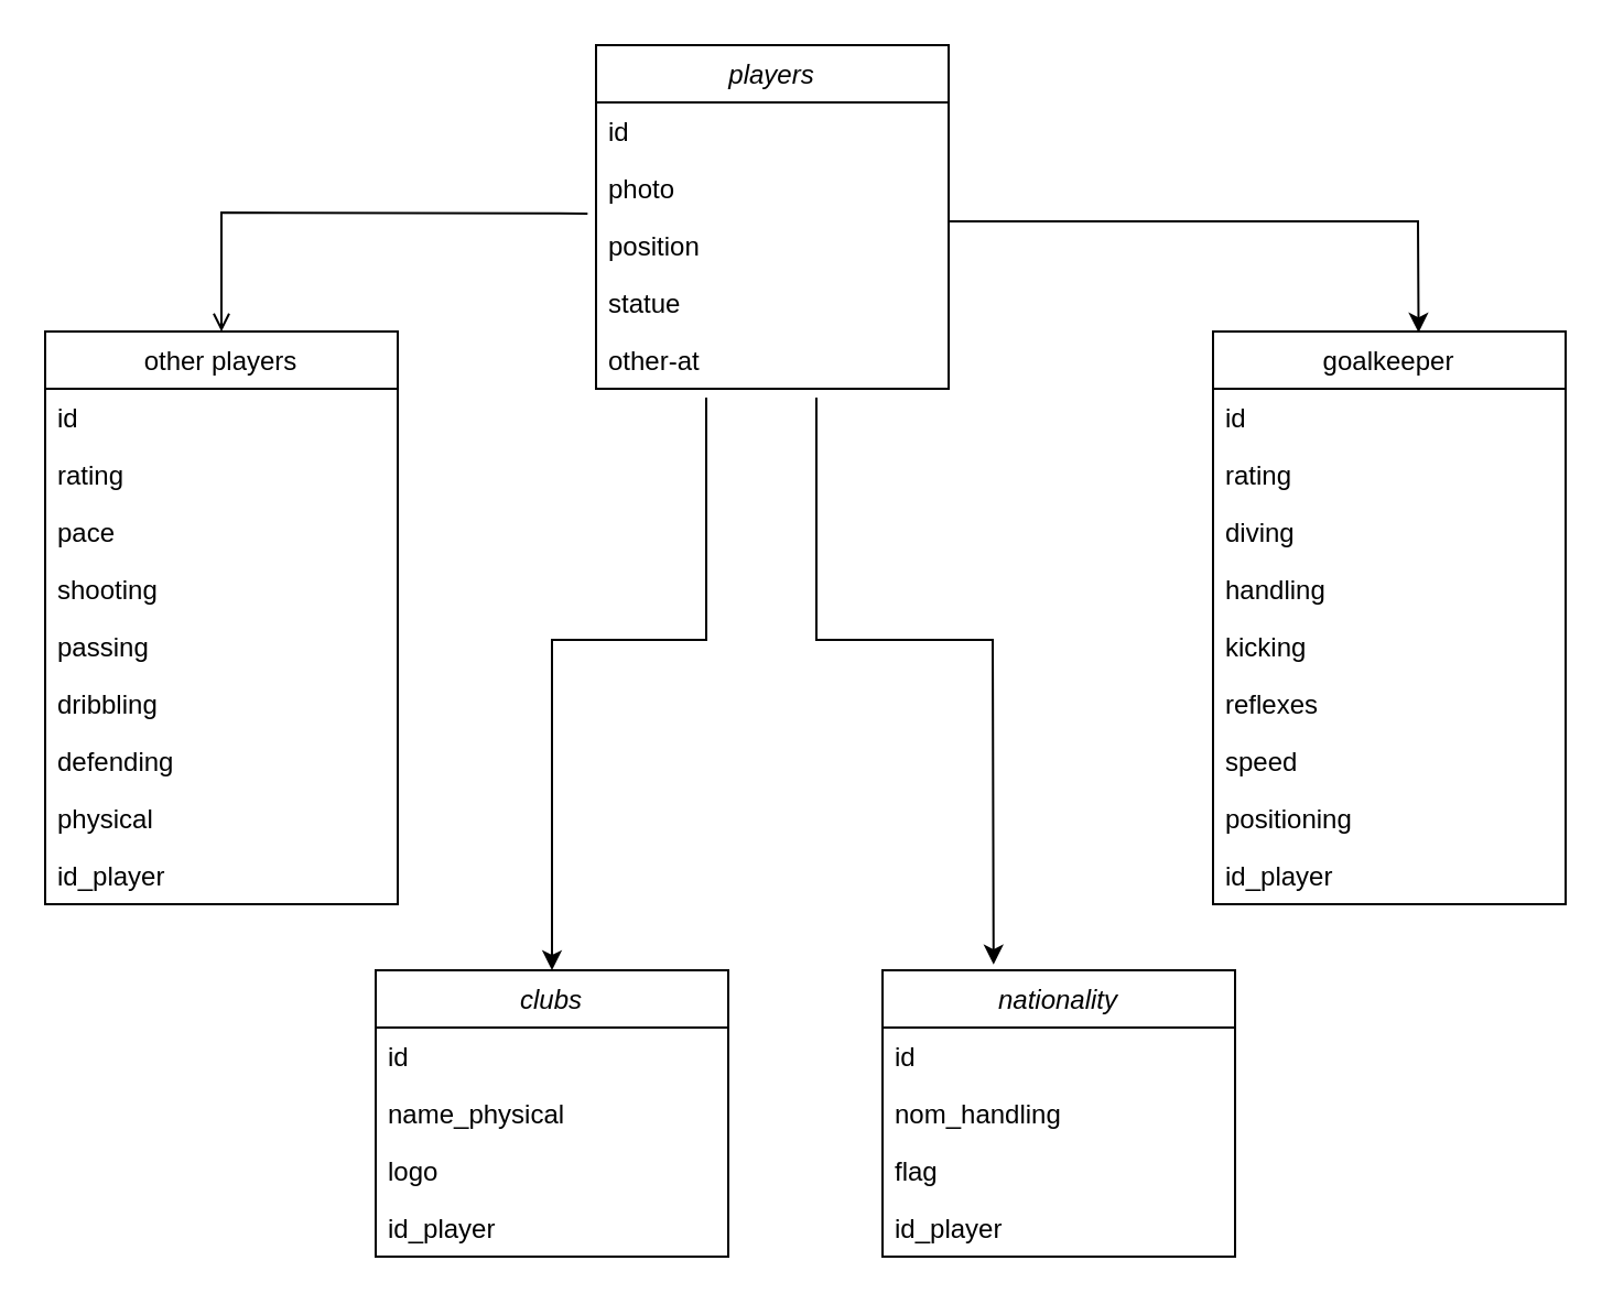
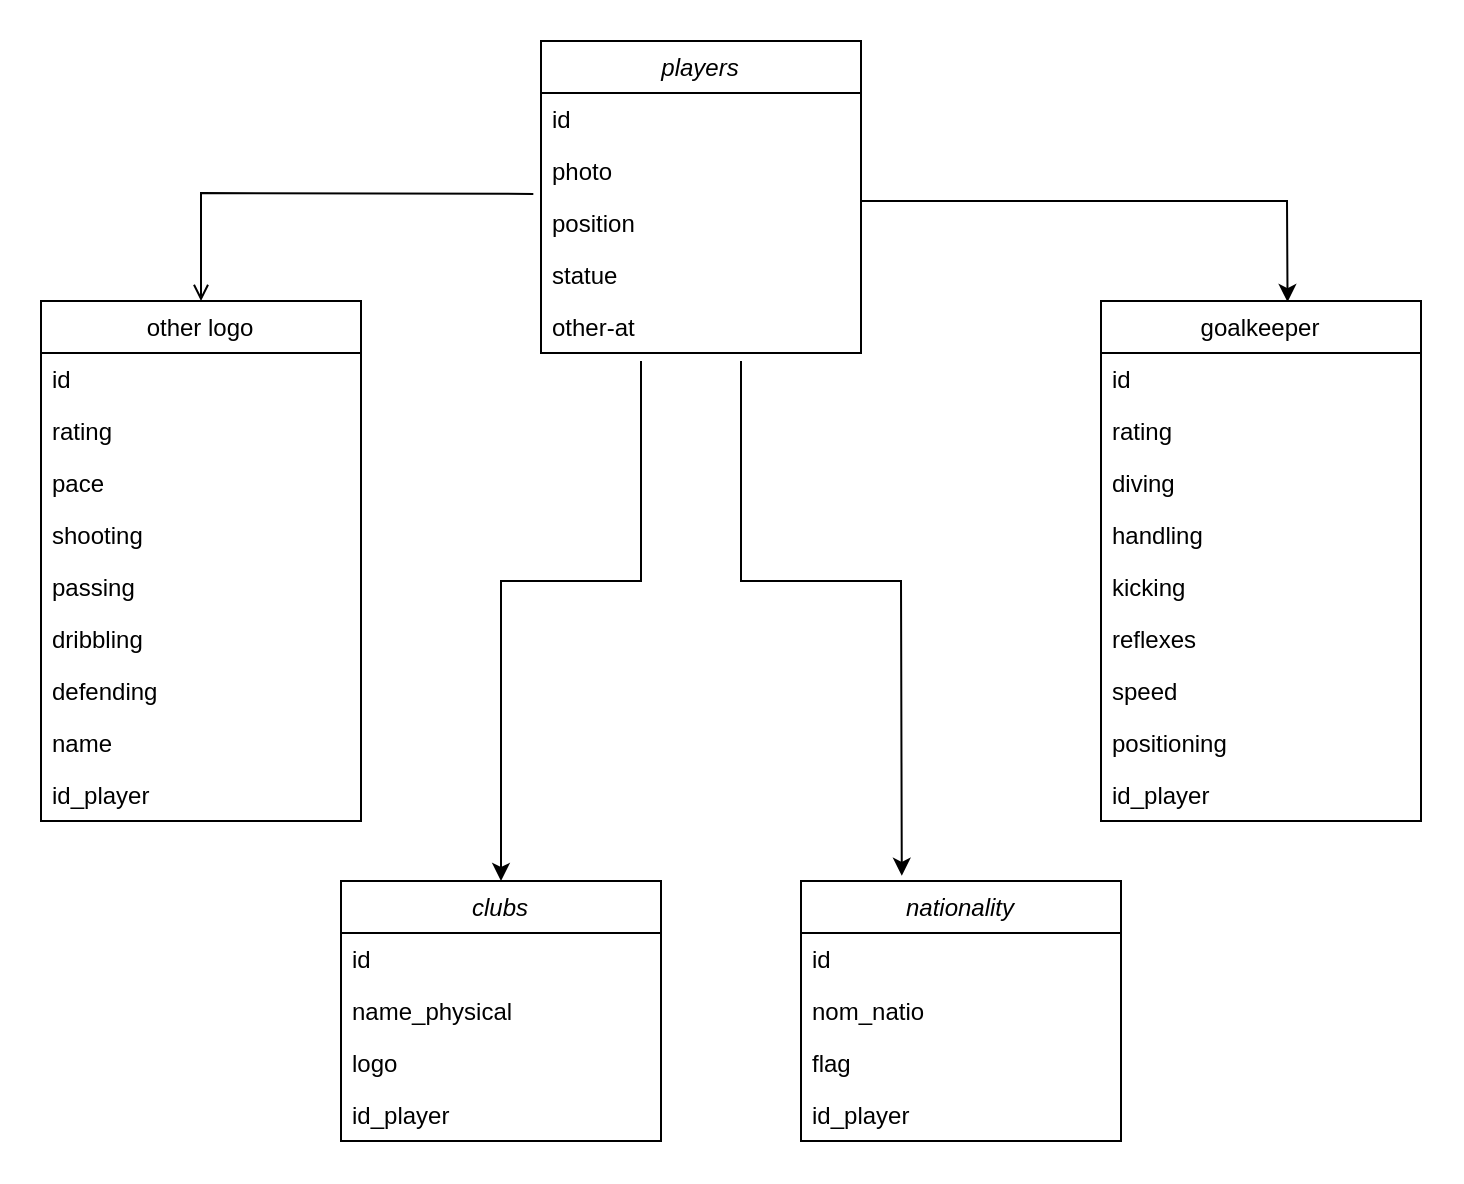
  <mxCell id="0" />
  <mxCell id="1" parent="0" />
  <mxCell id="2" value="players" style="swimlane;fontStyle=2;align=center;verticalAlign=top;childLayout=stackLayout;horizontal=1;startSize=26;horizontalStack=0;resizeParent=1;resizeLast=0;collapsible=1;marginBottom=0;rounded=0;shadow=0;strokeWidth=1;" parent="1" vertex="1"><mxGeometry x="270" y="20" width="160" height="156" as="geometry"><mxRectangle x="230" y="140" width="160" height="26" as="alternateBounds" /></mxGeometry></mxCell>
  <mxCell id="3" value="id" style="text;align=left;verticalAlign=top;spacingLeft=4;spacingRight=4;overflow=hidden;rotatable=0;points=[[0,0.5],[1,0.5]];portConstraint=eastwest;" parent="2" vertex="1"><mxGeometry y="26" width="160" height="26" as="geometry" /></mxCell>
  <mxCell id="4" value="photo" style="text;align=left;verticalAlign=top;spacingLeft=4;spacingRight=4;overflow=hidden;rotatable=0;points=[[0,0.5],[1,0.5]];portConstraint=eastwest;rounded=0;shadow=0;html=0;" parent="2" vertex="1"><mxGeometry y="52" width="160" height="26" as="geometry" /></mxCell>
  <mxCell id="5" value="position" style="text;align=left;verticalAlign=top;spacingLeft=4;spacingRight=4;overflow=hidden;rotatable=0;points=[[0,0.5],[1,0.5]];portConstraint=eastwest;rounded=0;shadow=0;html=0;" vertex="1" parent="2"><mxGeometry y="78" width="160" height="26" as="geometry" /></mxCell>
  <mxCell id="6" value="statue" style="text;align=left;verticalAlign=top;spacingLeft=4;spacingRight=4;overflow=hidden;rotatable=0;points=[[0,0.5],[1,0.5]];portConstraint=eastwest;rounded=0;shadow=0;html=0;" parent="2" vertex="1"><mxGeometry y="104" width="160" height="26" as="geometry" /></mxCell>
  <mxCell id="7" value="other-at" style="text;align=left;verticalAlign=top;spacingLeft=4;spacingRight=4;overflow=hidden;rotatable=0;points=[[0,0.5],[1,0.5]];portConstraint=eastwest;rounded=0;shadow=0;html=0;" vertex="1" parent="2"><mxGeometry y="130" width="160" height="26" as="geometry" /></mxCell>
- <mxCell id="8" value="other players" style="swimlane;fontStyle=0;align=center;verticalAlign=top;childLayout=stackLayout;horizontal=1;startSize=26;horizontalStack=0;resizeParent=1;resizeLast=0;collapsible=1;marginBottom=0;rounded=0;shadow=0;strokeWidth=1;" vertex="1" parent="1"><mxGeometry x="20" y="150" width="160" height="260" as="geometry"><mxRectangle x="550" y="140" width="160" height="26" as="alternateBounds" /></mxGeometry></mxCell>
+ <mxCell id="8" value="other logo" style="swimlane;fontStyle=0;align=center;verticalAlign=top;childLayout=stackLayout;horizontal=1;startSize=26;horizontalStack=0;resizeParent=1;resizeLast=0;collapsible=1;marginBottom=0;rounded=0;shadow=0;strokeWidth=1;" vertex="1" parent="1"><mxGeometry x="20" y="150" width="160" height="260" as="geometry"><mxRectangle x="550" y="140" width="160" height="26" as="alternateBounds" /></mxGeometry></mxCell>
  <mxCell id="9" value="id" style="text;align=left;verticalAlign=top;spacingLeft=4;spacingRight=4;overflow=hidden;rotatable=0;points=[[0,0.5],[1,0.5]];portConstraint=eastwest;" vertex="1" parent="8"><mxGeometry y="26" width="160" height="26" as="geometry" /></mxCell>
  <mxCell id="10" value="rating" style="text;align=left;verticalAlign=top;spacingLeft=4;spacingRight=4;overflow=hidden;rotatable=0;points=[[0,0.5],[1,0.5]];portConstraint=eastwest;rounded=0;shadow=0;html=0;" vertex="1" parent="8"><mxGeometry y="52" width="160" height="26" as="geometry" /></mxCell>
  <mxCell id="11" value="pace" style="text;align=left;verticalAlign=top;spacingLeft=4;spacingRight=4;overflow=hidden;rotatable=0;points=[[0,0.5],[1,0.5]];portConstraint=eastwest;rounded=0;shadow=0;html=0;" vertex="1" parent="8"><mxGeometry y="78" width="160" height="26" as="geometry" /></mxCell>
  <mxCell id="12" value="shooting" style="text;align=left;verticalAlign=top;spacingLeft=4;spacingRight=4;overflow=hidden;rotatable=0;points=[[0,0.5],[1,0.5]];portConstraint=eastwest;rounded=0;shadow=0;html=0;" vertex="1" parent="8"><mxGeometry y="104" width="160" height="26" as="geometry" /></mxCell>
  <mxCell id="13" value="passing" style="text;align=left;verticalAlign=top;spacingLeft=4;spacingRight=4;overflow=hidden;rotatable=0;points=[[0,0.5],[1,0.5]];portConstraint=eastwest;rounded=0;shadow=0;html=0;" vertex="1" parent="8"><mxGeometry y="130" width="160" height="26" as="geometry" /></mxCell>
  <mxCell id="14" value="dribbling" style="text;align=left;verticalAlign=top;spacingLeft=4;spacingRight=4;overflow=hidden;rotatable=0;points=[[0,0.5],[1,0.5]];portConstraint=eastwest;rounded=0;shadow=0;html=0;" vertex="1" parent="8"><mxGeometry y="156" width="160" height="26" as="geometry" /></mxCell>
  <mxCell id="15" value="defending" style="text;align=left;verticalAlign=top;spacingLeft=4;spacingRight=4;overflow=hidden;rotatable=0;points=[[0,0.5],[1,0.5]];portConstraint=eastwest;rounded=0;shadow=0;html=0;" vertex="1" parent="8"><mxGeometry y="182" width="160" height="26" as="geometry" /></mxCell>
- <mxCell id="16" value="physical" style="text;align=left;verticalAlign=top;spacingLeft=4;spacingRight=4;overflow=hidden;rotatable=0;points=[[0,0.5],[1,0.5]];portConstraint=eastwest;rounded=0;shadow=0;html=0;" vertex="1" parent="8"><mxGeometry y="208" width="160" height="26" as="geometry" /></mxCell>
+ <mxCell id="16" value="name" style="text;align=left;verticalAlign=top;spacingLeft=4;spacingRight=4;overflow=hidden;rotatable=0;points=[[0,0.5],[1,0.5]];portConstraint=eastwest;rounded=0;shadow=0;html=0;" vertex="1" parent="8"><mxGeometry y="208" width="160" height="26" as="geometry" /></mxCell>
  <mxCell id="17" value="id_player" style="text;align=left;verticalAlign=top;spacingLeft=4;spacingRight=4;overflow=hidden;rotatable=0;points=[[0,0.5],[1,0.5]];portConstraint=eastwest;rounded=0;shadow=0;html=0;" vertex="1" parent="8"><mxGeometry y="234" width="160" height="26" as="geometry" /></mxCell>
  <mxCell id="18" value="nationality" style="swimlane;fontStyle=2;align=center;verticalAlign=top;childLayout=stackLayout;horizontal=1;startSize=26;horizontalStack=0;resizeParent=1;resizeLast=0;collapsible=1;marginBottom=0;rounded=0;shadow=0;strokeWidth=1;" vertex="1" parent="1"><mxGeometry x="400" y="440" width="160" height="130" as="geometry"><mxRectangle x="230" y="140" width="160" height="26" as="alternateBounds" /></mxGeometry></mxCell>
  <mxCell id="19" value="id" style="text;align=left;verticalAlign=top;spacingLeft=4;spacingRight=4;overflow=hidden;rotatable=0;points=[[0,0.5],[1,0.5]];portConstraint=eastwest;" vertex="1" parent="18"><mxGeometry y="26" width="160" height="26" as="geometry" /></mxCell>
- <mxCell id="20" value="nom_handling" style="text;align=left;verticalAlign=top;spacingLeft=4;spacingRight=4;overflow=hidden;rotatable=0;points=[[0,0.5],[1,0.5]];portConstraint=eastwest;rounded=0;shadow=0;html=0;" vertex="1" parent="18"><mxGeometry y="52" width="160" height="26" as="geometry" /></mxCell>
+ <mxCell id="20" value="nom_natio" style="text;align=left;verticalAlign=top;spacingLeft=4;spacingRight=4;overflow=hidden;rotatable=0;points=[[0,0.5],[1,0.5]];portConstraint=eastwest;rounded=0;shadow=0;html=0;" vertex="1" parent="18"><mxGeometry y="52" width="160" height="26" as="geometry" /></mxCell>
  <mxCell id="21" value="flag" style="text;align=left;verticalAlign=top;spacingLeft=4;spacingRight=4;overflow=hidden;rotatable=0;points=[[0,0.5],[1,0.5]];portConstraint=eastwest;rounded=0;shadow=0;html=0;" vertex="1" parent="18"><mxGeometry y="78" width="160" height="26" as="geometry" /></mxCell>
  <mxCell id="22" value="id_player" style="text;align=left;verticalAlign=top;spacingLeft=4;spacingRight=4;overflow=hidden;rotatable=0;points=[[0,0.5],[1,0.5]];portConstraint=eastwest;rounded=0;shadow=0;html=0;" vertex="1" parent="18"><mxGeometry y="104" width="160" height="26" as="geometry" /></mxCell>
  <mxCell id="23" value="clubs" style="swimlane;fontStyle=2;align=center;verticalAlign=top;childLayout=stackLayout;horizontal=1;startSize=26;horizontalStack=0;resizeParent=1;resizeLast=0;collapsible=1;marginBottom=0;rounded=0;shadow=0;strokeWidth=1;" vertex="1" parent="1"><mxGeometry x="170" y="440" width="160" height="130" as="geometry"><mxRectangle x="230" y="140" width="160" height="26" as="alternateBounds" /></mxGeometry></mxCell>
  <mxCell id="24" value="id" style="text;align=left;verticalAlign=top;spacingLeft=4;spacingRight=4;overflow=hidden;rotatable=0;points=[[0,0.5],[1,0.5]];portConstraint=eastwest;" vertex="1" parent="23"><mxGeometry y="26" width="160" height="26" as="geometry" /></mxCell>
  <mxCell id="25" value="name_physical" style="text;align=left;verticalAlign=top;spacingLeft=4;spacingRight=4;overflow=hidden;rotatable=0;points=[[0,0.5],[1,0.5]];portConstraint=eastwest;rounded=0;shadow=0;html=0;" vertex="1" parent="23"><mxGeometry y="52" width="160" height="26" as="geometry" /></mxCell>
  <mxCell id="26" value="logo" style="text;align=left;verticalAlign=top;spacingLeft=4;spacingRight=4;overflow=hidden;rotatable=0;points=[[0,0.5],[1,0.5]];portConstraint=eastwest;rounded=0;shadow=0;html=0;" vertex="1" parent="23"><mxGeometry y="78" width="160" height="26" as="geometry" /></mxCell>
  <mxCell id="27" value="id_player" style="text;align=left;verticalAlign=top;spacingLeft=4;spacingRight=4;overflow=hidden;rotatable=0;points=[[0,0.5],[1,0.5]];portConstraint=eastwest;rounded=0;shadow=0;html=0;" vertex="1" parent="23"><mxGeometry y="104" width="160" height="26" as="geometry" /></mxCell>
  <mxCell id="28" value="goalkeeper" style="swimlane;fontStyle=0;align=center;verticalAlign=top;childLayout=stackLayout;horizontal=1;startSize=26;horizontalStack=0;resizeParent=1;resizeLast=0;collapsible=1;marginBottom=0;rounded=0;shadow=0;strokeWidth=1;" vertex="1" parent="1"><mxGeometry x="550" y="150" width="160" height="260" as="geometry"><mxRectangle x="550" y="140" width="160" height="26" as="alternateBounds" /></mxGeometry></mxCell>
  <mxCell id="29" value="id" style="text;align=left;verticalAlign=top;spacingLeft=4;spacingRight=4;overflow=hidden;rotatable=0;points=[[0,0.5],[1,0.5]];portConstraint=eastwest;" vertex="1" parent="28"><mxGeometry y="26" width="160" height="26" as="geometry" /></mxCell>
  <mxCell id="30" value="rating" style="text;align=left;verticalAlign=top;spacingLeft=4;spacingRight=4;overflow=hidden;rotatable=0;points=[[0,0.5],[1,0.5]];portConstraint=eastwest;rounded=0;shadow=0;html=0;" vertex="1" parent="28"><mxGeometry y="52" width="160" height="26" as="geometry" /></mxCell>
  <mxCell id="31" value="diving" style="text;align=left;verticalAlign=top;spacingLeft=4;spacingRight=4;overflow=hidden;rotatable=0;points=[[0,0.5],[1,0.5]];portConstraint=eastwest;rounded=0;shadow=0;html=0;" vertex="1" parent="28"><mxGeometry y="78" width="160" height="26" as="geometry" /></mxCell>
  <mxCell id="32" value="handling" style="text;align=left;verticalAlign=top;spacingLeft=4;spacingRight=4;overflow=hidden;rotatable=0;points=[[0,0.5],[1,0.5]];portConstraint=eastwest;rounded=0;shadow=0;html=0;" vertex="1" parent="28"><mxGeometry y="104" width="160" height="26" as="geometry" /></mxCell>
  <mxCell id="33" value="kicking" style="text;align=left;verticalAlign=top;spacingLeft=4;spacingRight=4;overflow=hidden;rotatable=0;points=[[0,0.5],[1,0.5]];portConstraint=eastwest;rounded=0;shadow=0;html=0;" vertex="1" parent="28"><mxGeometry y="130" width="160" height="26" as="geometry" /></mxCell>
  <mxCell id="34" value="reflexes" style="text;align=left;verticalAlign=top;spacingLeft=4;spacingRight=4;overflow=hidden;rotatable=0;points=[[0,0.5],[1,0.5]];portConstraint=eastwest;rounded=0;shadow=0;html=0;" vertex="1" parent="28"><mxGeometry y="156" width="160" height="26" as="geometry" /></mxCell>
  <mxCell id="35" value="speed" style="text;align=left;verticalAlign=top;spacingLeft=4;spacingRight=4;overflow=hidden;rotatable=0;points=[[0,0.5],[1,0.5]];portConstraint=eastwest;rounded=0;shadow=0;html=0;" vertex="1" parent="28"><mxGeometry y="182" width="160" height="26" as="geometry" /></mxCell>
  <mxCell id="36" value="positioning" style="text;align=left;verticalAlign=top;spacingLeft=4;spacingRight=4;overflow=hidden;rotatable=0;points=[[0,0.5],[1,0.5]];portConstraint=eastwest;rounded=0;shadow=0;html=0;" vertex="1" parent="28"><mxGeometry y="208" width="160" height="26" as="geometry" /></mxCell>
  <mxCell id="37" value="id_player" style="text;align=left;verticalAlign=top;spacingLeft=4;spacingRight=4;overflow=hidden;rotatable=0;points=[[0,0.5],[1,0.5]];portConstraint=eastwest;rounded=0;shadow=0;html=0;" vertex="1" parent="28"><mxGeometry y="234" width="160" height="26" as="geometry" /></mxCell>
  <mxCell id="38" value="" style="edgeStyle=none;orthogonalLoop=1;jettySize=auto;html=1;rounded=0;entryX=0.315;entryY=-0.02;entryDx=0;entryDy=0;entryPerimeter=0;" edge="1" parent="1" target="18"><mxGeometry width="100" relative="1" as="geometry"><mxPoint x="370" y="180" as="sourcePoint" /><mxPoint x="390" y="220" as="targetPoint" /><Array as="points"><mxPoint x="370" y="290" /><mxPoint x="450" y="290" /></Array></mxGeometry></mxCell>
  <mxCell id="39" value="" style="edgeStyle=none;orthogonalLoop=1;jettySize=auto;html=1;rounded=0;entryX=0.5;entryY=0;entryDx=0;entryDy=0;" edge="1" parent="1" target="23"><mxGeometry width="100" relative="1" as="geometry"><mxPoint x="320" y="180" as="sourcePoint" /><mxPoint x="370" y="250" as="targetPoint" /><Array as="points"><mxPoint x="320" y="290" /><mxPoint x="250" y="290" /></Array></mxGeometry></mxCell>
  <mxCell id="40" value="" style="edgeStyle=none;orthogonalLoop=1;jettySize=auto;html=1;rounded=0;entryX=0.583;entryY=0.002;entryDx=0;entryDy=0;entryPerimeter=0;" edge="1" parent="1" target="28"><mxGeometry width="100" relative="1" as="geometry"><mxPoint x="430" y="100" as="sourcePoint" /><mxPoint x="530" y="100" as="targetPoint" /><Array as="points"><mxPoint x="643" y="100" /></Array></mxGeometry></mxCell>
  <mxCell id="41" value="" style="edgeStyle=none;orthogonalLoop=1;jettySize=auto;html=1;rounded=0;entryX=0.5;entryY=0;entryDx=0;entryDy=0;exitX=-0.024;exitY=-0.06;exitDx=0;exitDy=0;exitPerimeter=0;endArrow=open;" edge="1" parent="1" source="5" target="8"><mxGeometry width="100" relative="1" as="geometry"><mxPoint x="120" y="80" as="sourcePoint" /><mxPoint x="220" y="80" as="targetPoint" /><Array as="points"><mxPoint x="100" y="96" /></Array></mxGeometry></mxCell>
